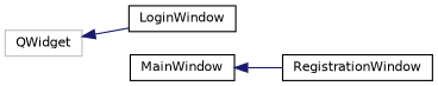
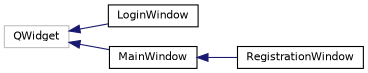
  digraph {
    rankdir=LR
    node [color=black fillcolor=white fontname=Helvetica fontsize=10 shape=record style=filled]
    edge [color=midnightblue dir=back fontname=Helvetica fontsize=10 labelfontname=Helvetica labelfontsize=10 style=solid]
    n1 [color=grey75 height=0.2 label=QWidget width=0.4]
    n2 [height=0.2 label=LoginWindow width=0.4]
    n3 [height=0.2 label=MainWindow width=0.4]
    n4 [height=0.2 label=RegistrationWindow width=0.4]
    n1 -> n2
+   n1 -> n3
    n3 -> n4
  }
